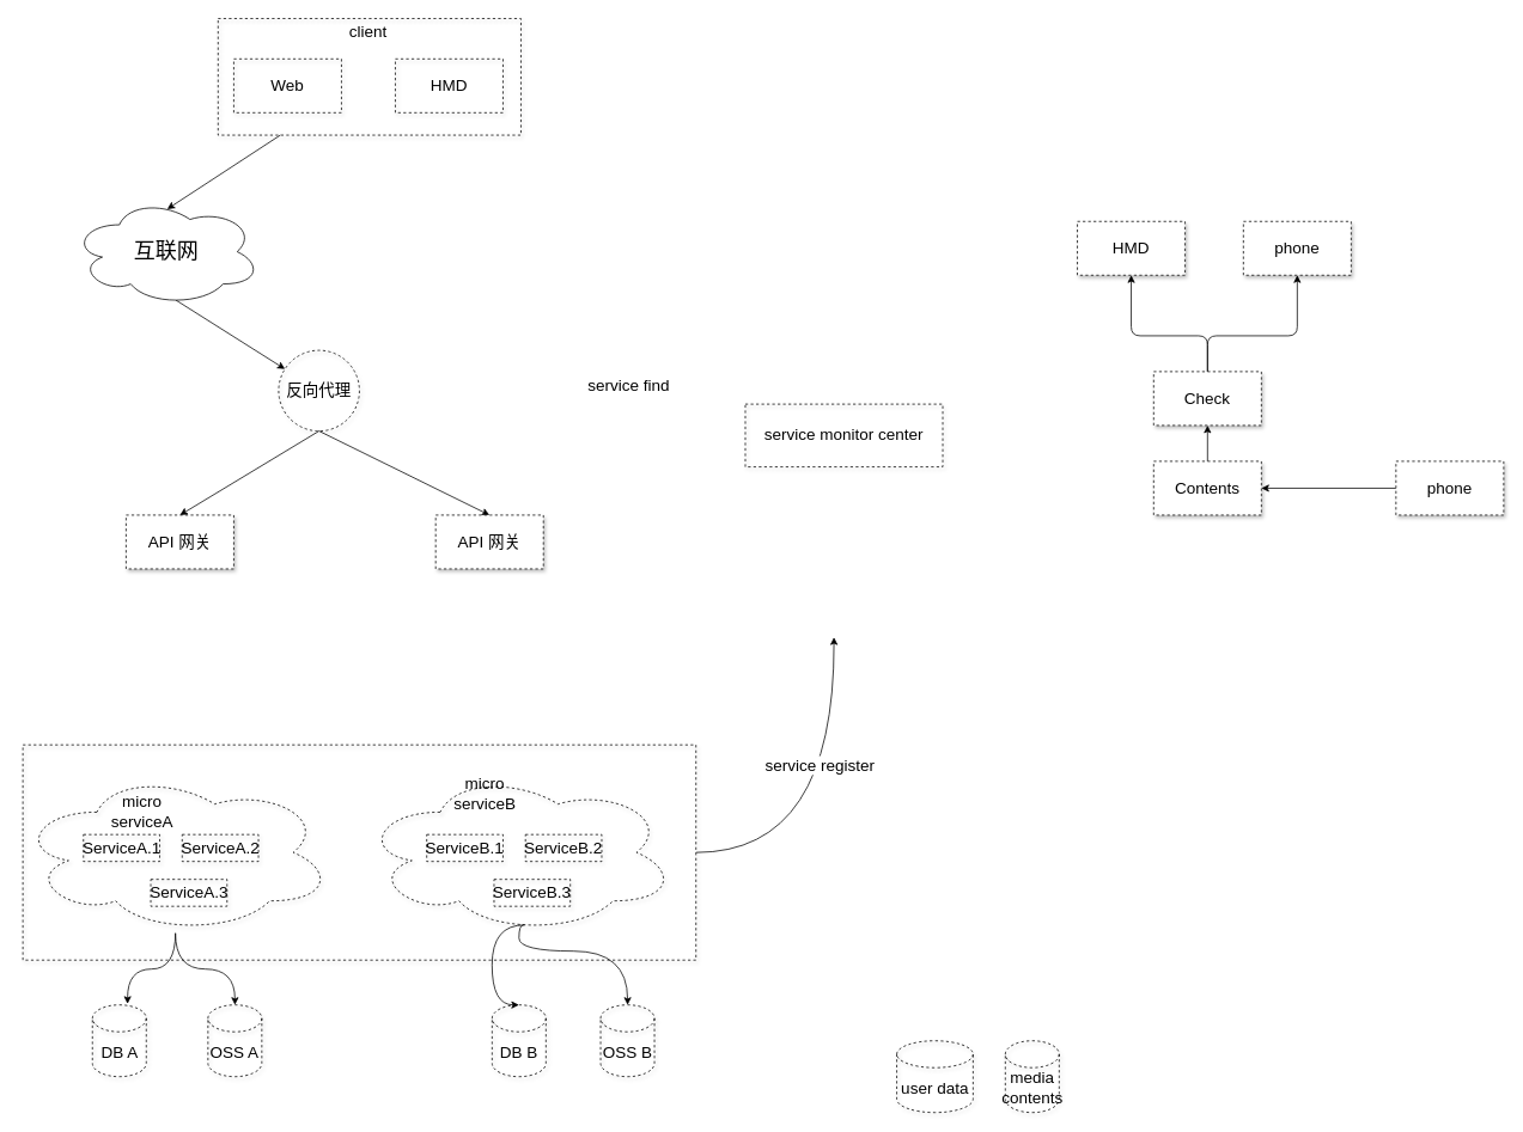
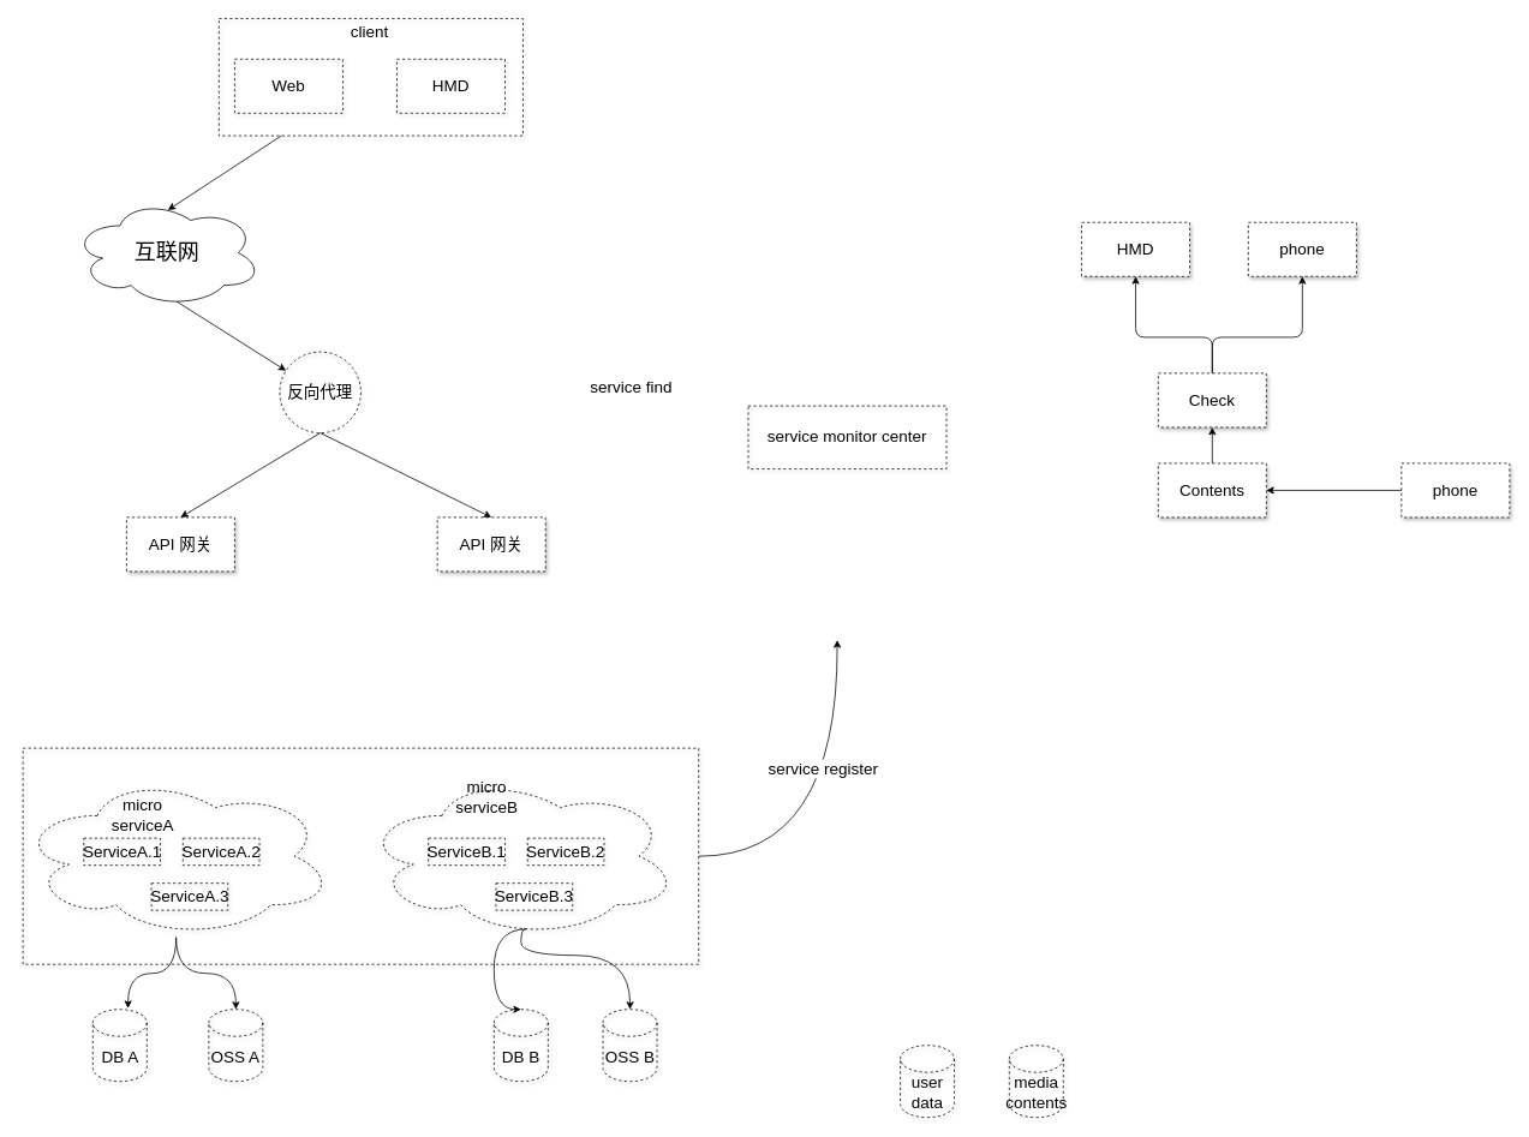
  <mxCell id="0" />
  <mxCell id="1" parent="0" />
  <mxCell id="2" value="" style="ellipse;shape=cloud;whiteSpace=wrap;html=1;shadow=1;dashed=1;strokeColor=default;fontSize=18;fillColor=none;" vertex="1" parent="1"><mxGeometry x="20" y="860" width="350" height="180" as="geometry" /></mxCell>
  <mxCell id="3" style="edgeStyle=orthogonalEdgeStyle;curved=1;html=1;fontSize=18;startArrow=none;startFill=0;endArrow=classic;endFill=1;entryX=0.5;entryY=1;entryDx=0;entryDy=0;" edge="1" parent="1" source="5"><mxGeometry relative="1" as="geometry"><mxPoint x="928.75" y="710" as="targetPoint" /></mxGeometry></mxCell>
  <mxCell id="4" value="service register" style="edgeLabel;html=1;align=center;verticalAlign=middle;resizable=0;points=[];fontSize=18;" vertex="1" connectable="0" parent="3"><mxGeometry x="0.283" y="17" relative="1" as="geometry"><mxPoint y="1" as="offset" /></mxGeometry></mxCell>
  <mxCell id="5" value="" style="rounded=0;whiteSpace=wrap;html=1;shadow=1;dashed=1;strokeColor=default;fontSize=18;fillColor=none;" vertex="1" parent="1"><mxGeometry x="25" y="830" width="750" height="240" as="geometry" /></mxCell>
  <mxCell id="6" style="edgeStyle=orthogonalEdgeStyle;curved=1;html=1;fontSize=18;exitX=0.519;exitY=0.949;exitDx=0;exitDy=0;exitPerimeter=0;entryX=0.5;entryY=0;entryDx=0;entryDy=0;entryPerimeter=0;" edge="1" parent="1" source="8" target="26"><mxGeometry relative="1" as="geometry"><Array as="points"><mxPoint x="547.75" y="1031" /><mxPoint x="547.75" y="1120" /></Array></mxGeometry></mxCell>
  <mxCell id="7" style="edgeStyle=orthogonalEdgeStyle;curved=1;html=1;fontSize=18;exitX=0.515;exitY=0.949;exitDx=0;exitDy=0;exitPerimeter=0;" edge="1" parent="1" source="8" target="28"><mxGeometry relative="1" as="geometry"><Array as="points"><mxPoint x="577.75" y="1031" /><mxPoint x="577.75" y="1060" /><mxPoint x="698.75" y="1060" /></Array></mxGeometry></mxCell>
  <mxCell id="8" value="" style="ellipse;shape=cloud;whiteSpace=wrap;html=1;shadow=1;dashed=1;strokeColor=default;fontSize=18;fillColor=none;" vertex="1" parent="1"><mxGeometry x="402.5" y="860" width="350" height="180" as="geometry" /></mxCell>
  <mxCell id="9" style="edgeStyle=none;sketch=0;html=1;entryX=0.504;entryY=0.104;entryDx=0;entryDy=0;entryPerimeter=0;fontSize=24;" edge="1" parent="1" source="10" target="45"><mxGeometry relative="1" as="geometry" /></mxCell>
  <mxCell id="10" value="" style="rounded=0;whiteSpace=wrap;html=1;shadow=1;dashed=1;strokeColor=default;fontSize=18;fillColor=none;" vertex="1" parent="1"><mxGeometry x="242.5" y="20" width="337.5" height="130" as="geometry" /></mxCell>
  <mxCell id="11" value="client" style="text;html=1;strokeColor=none;fillColor=none;align=center;verticalAlign=middle;whiteSpace=wrap;rounded=0;shadow=1;dashed=1;fontSize=18;" vertex="1" parent="1"><mxGeometry x="380" y="20" width="60" height="30" as="geometry" /></mxCell>
  <mxCell id="12" value="Web" style="rounded=0;whiteSpace=wrap;html=1;shadow=1;dashed=1;strokeColor=default;fontSize=18;fillColor=none;" vertex="1" parent="1"><mxGeometry x="260" y="65" width="120" height="60" as="geometry" /></mxCell>
  <mxCell id="13" value="HMD" style="rounded=0;whiteSpace=wrap;html=1;shadow=1;dashed=1;strokeColor=default;fontSize=18;fillColor=none;" vertex="1" parent="1"><mxGeometry x="440" y="65" width="120" height="60" as="geometry" /></mxCell>
  <mxCell id="14" style="html=1;fontSize=18;startArrow=none;startFill=0;endArrow=classic;endFill=1;exitX=0.55;exitY=0.95;exitDx=0;exitDy=0;exitPerimeter=0;" edge="1" parent="1" source="45" target="33"><mxGeometry relative="1" as="geometry"><mxPoint x="410" y="330" as="sourcePoint" /></mxGeometry></mxCell>
  <mxCell id="15" value="micro serviceA" style="text;html=1;strokeColor=none;fillColor=none;align=center;verticalAlign=middle;whiteSpace=wrap;rounded=0;shadow=1;dashed=1;fontSize=18;" vertex="1" parent="1"><mxGeometry x="102.5" y="890" width="110" height="30" as="geometry" /></mxCell>
  <mxCell id="16" style="edgeStyle=orthogonalEdgeStyle;html=1;entryX=0.652;entryY=-0.015;entryDx=0;entryDy=0;entryPerimeter=0;fontSize=18;curved=1;" edge="1" parent="1" source="2" target="25"><mxGeometry relative="1" as="geometry" /></mxCell>
  <mxCell id="17" style="edgeStyle=orthogonalEdgeStyle;curved=1;html=1;fontSize=18;" edge="1" parent="1" source="2" target="27"><mxGeometry relative="1" as="geometry" /></mxCell>
  <mxCell id="18" value="ServiceA.1" style="rounded=0;whiteSpace=wrap;html=1;shadow=1;dashed=1;strokeColor=default;fontSize=18;fillColor=none;" vertex="1" parent="1"><mxGeometry x="92.5" y="930" width="85" height="30" as="geometry" /></mxCell>
  <mxCell id="19" value="ServiceA.2" style="rounded=0;whiteSpace=wrap;html=1;shadow=1;dashed=1;strokeColor=default;fontSize=18;fillColor=none;" vertex="1" parent="1"><mxGeometry x="202.5" y="930" width="85" height="30" as="geometry" /></mxCell>
  <mxCell id="20" value="ServiceA.3" style="rounded=0;whiteSpace=wrap;html=1;shadow=1;dashed=1;strokeColor=default;fontSize=18;fillColor=none;" vertex="1" parent="1"><mxGeometry x="167.5" y="980" width="85" height="30" as="geometry" /></mxCell>
  <mxCell id="21" value="micro serviceB" style="text;html=1;strokeColor=none;fillColor=none;align=center;verticalAlign=middle;whiteSpace=wrap;rounded=0;shadow=1;dashed=1;fontSize=18;" vertex="1" parent="1"><mxGeometry x="485" y="870" width="110" height="30" as="geometry" /></mxCell>
  <mxCell id="22" value="ServiceB.1" style="rounded=0;whiteSpace=wrap;html=1;shadow=1;dashed=1;strokeColor=default;fontSize=18;fillColor=none;" vertex="1" parent="1"><mxGeometry x="475" y="930" width="85" height="30" as="geometry" /></mxCell>
  <mxCell id="23" value="ServiceB.2" style="rounded=0;whiteSpace=wrap;html=1;shadow=1;dashed=1;strokeColor=default;fontSize=18;fillColor=none;" vertex="1" parent="1"><mxGeometry x="585" y="930" width="85" height="30" as="geometry" /></mxCell>
  <mxCell id="24" value="ServiceB.3" style="rounded=0;whiteSpace=wrap;html=1;shadow=1;dashed=1;strokeColor=default;fontSize=18;fillColor=none;" vertex="1" parent="1"><mxGeometry x="550" y="980" width="85" height="30" as="geometry" /></mxCell>
  <mxCell id="25" value="DB A" style="shape=cylinder3;whiteSpace=wrap;html=1;boundedLbl=1;backgroundOutline=1;size=15;shadow=1;dashed=1;strokeColor=default;fontSize=18;fillColor=none;" vertex="1" parent="1"><mxGeometry x="102.5" y="1120" width="60" height="80" as="geometry" /></mxCell>
  <mxCell id="26" value="DB B" style="shape=cylinder3;whiteSpace=wrap;html=1;boundedLbl=1;backgroundOutline=1;size=15;shadow=1;dashed=1;strokeColor=default;fontSize=18;fillColor=none;" vertex="1" parent="1"><mxGeometry x="547.81" y="1120" width="60" height="80" as="geometry" /></mxCell>
  <mxCell id="27" value="OSS A" style="shape=cylinder3;whiteSpace=wrap;html=1;boundedLbl=1;backgroundOutline=1;size=15;shadow=1;dashed=1;strokeColor=default;fontSize=18;fillColor=none;" vertex="1" parent="1"><mxGeometry x="231.25" y="1120" width="60" height="80" as="geometry" /></mxCell>
  <mxCell id="28" value="OSS B" style="shape=cylinder3;whiteSpace=wrap;html=1;boundedLbl=1;backgroundOutline=1;size=15;shadow=1;dashed=1;strokeColor=default;fontSize=18;fillColor=none;" vertex="1" parent="1"><mxGeometry x="668.75" y="1120" width="60" height="80" as="geometry" /></mxCell>
  <mxCell id="29" value="service monitor center" style="rounded=0;whiteSpace=wrap;html=1;shadow=1;dashed=1;strokeColor=default;fontSize=18;fillColor=none;" vertex="1" parent="1"><mxGeometry x="830" y="450" width="220" height="70" as="geometry" /></mxCell>
  <mxCell id="30" value="service find" style="text;html=1;align=center;verticalAlign=middle;resizable=0;points=[];autosize=1;strokeColor=none;fillColor=none;fontSize=18;" vertex="1" parent="1"><mxGeometry x="645" y="410" width="110" height="40" as="geometry" /></mxCell>
  <mxCell id="31" style="edgeStyle=none;sketch=0;html=1;exitX=0.5;exitY=1;exitDx=0;exitDy=0;entryX=0.5;entryY=0;entryDx=0;entryDy=0;fontSize=24;" edge="1" parent="1" source="33" target="47"><mxGeometry relative="1" as="geometry" /></mxCell>
  <mxCell id="32" style="edgeStyle=none;sketch=0;html=1;exitX=0.5;exitY=1;exitDx=0;exitDy=0;entryX=0.5;entryY=0;entryDx=0;entryDy=0;fontSize=24;" edge="1" parent="1" source="33" target="46"><mxGeometry relative="1" as="geometry" /></mxCell>
  <mxCell id="33" value="反向代理" style="ellipse;whiteSpace=wrap;html=1;aspect=fixed;shadow=1;dashed=1;strokeColor=default;fontSize=18;fillColor=none;" vertex="1" parent="1"><mxGeometry x="310" y="390" width="90" height="90" as="geometry" /></mxCell>
  <mxCell id="34" value="HMD" style="rounded=0;whiteSpace=wrap;html=1;shadow=1;dashed=1;fontSize=18;" vertex="1" parent="1"><mxGeometry x="1200" y="246.25" width="120" height="60" as="geometry" /></mxCell>
  <mxCell id="35" value="phone" style="rounded=0;whiteSpace=wrap;html=1;shadow=1;dashed=1;fontSize=18;" vertex="1" parent="1"><mxGeometry x="1385" y="246.25" width="120" height="60" as="geometry" /></mxCell>
  <mxCell id="36" style="edgeStyle=orthogonalEdgeStyle;html=1;exitX=0;exitY=0.5;exitDx=0;exitDy=0;entryX=1;entryY=0.5;entryDx=0;entryDy=0;" edge="1" parent="1" source="37" target="39"><mxGeometry relative="1" as="geometry"><mxPoint x="1415" y="523.75" as="targetPoint" /></mxGeometry></mxCell>
  <mxCell id="37" value="phone" style="rounded=0;whiteSpace=wrap;html=1;shadow=1;dashed=1;fontSize=18;" vertex="1" parent="1"><mxGeometry x="1555" y="513.75" width="120" height="60" as="geometry" /></mxCell>
  <mxCell id="38" value="" style="edgeStyle=orthogonalEdgeStyle;html=1;" edge="1" parent="1" source="39" target="42"><mxGeometry relative="1" as="geometry" /></mxCell>
  <mxCell id="39" value="Contents" style="rounded=0;whiteSpace=wrap;html=1;shadow=1;dashed=1;fontSize=18;" vertex="1" parent="1"><mxGeometry x="1285" y="513.75" width="120" height="60" as="geometry" /></mxCell>
  <mxCell id="40" style="edgeStyle=orthogonalEdgeStyle;html=1;entryX=0.5;entryY=1;entryDx=0;entryDy=0;" edge="1" parent="1" source="42" target="34"><mxGeometry relative="1" as="geometry"><Array as="points"><mxPoint x="1345" y="373.75" /><mxPoint x="1260" y="373.75" /></Array></mxGeometry></mxCell>
  <mxCell id="41" style="edgeStyle=orthogonalEdgeStyle;html=1;exitX=0.5;exitY=0;exitDx=0;exitDy=0;entryX=0.5;entryY=1;entryDx=0;entryDy=0;" edge="1" parent="1" source="42" target="35"><mxGeometry relative="1" as="geometry"><Array as="points"><mxPoint x="1345" y="373.75" /><mxPoint x="1445" y="373.75" /></Array></mxGeometry></mxCell>
  <mxCell id="42" value="Check" style="rounded=0;whiteSpace=wrap;html=1;shadow=1;dashed=1;fontSize=18;" vertex="1" parent="1"><mxGeometry x="1285" y="413.75" width="120" height="60" as="geometry" /></mxCell>
  <mxCell id="43" value="media contents" style="shape=cylinder3;whiteSpace=wrap;html=1;boundedLbl=1;backgroundOutline=1;size=15;shadow=1;dashed=1;strokeColor=default;fontSize=18;fillColor=none;" vertex="1" parent="1"><mxGeometry x="1119.69" y="1160" width="60" height="80" as="geometry" /></mxCell>
- <mxCell id="44" value="user data" style="shape=cylinder3;whiteSpace=wrap;html=1;boundedLbl=1;backgroundOutline=1;size=15;shadow=1;dashed=1;strokeColor=default;fontSize=18;fillColor=none;" vertex="1" parent="1"><mxGeometry x="998.75" y="1160" width="85" height="80" as="geometry" /></mxCell>
+ <mxCell id="44" value="user data" style="shape=cylinder3;whiteSpace=wrap;html=1;boundedLbl=1;backgroundOutline=1;size=15;shadow=1;dashed=1;strokeColor=default;fontSize=18;fillColor=none;" vertex="1" parent="1"><mxGeometry x="998.75" y="1160" width="60" height="80" as="geometry" /></mxCell>
  <mxCell id="45" value="&lt;font style=&quot;font-size: 24px;&quot;&gt;互联网&lt;/font&gt;" style="ellipse;shape=cloud;whiteSpace=wrap;html=1;" vertex="1" parent="1"><mxGeometry x="80" y="220" width="210" height="120" as="geometry" /></mxCell>
  <mxCell id="46" value="API 网关" style="rounded=0;whiteSpace=wrap;html=1;shadow=1;dashed=1;fontSize=18;" vertex="1" parent="1"><mxGeometry x="485" y="573.75" width="120" height="60" as="geometry" /></mxCell>
  <mxCell id="47" value="API 网关" style="rounded=0;whiteSpace=wrap;html=1;shadow=1;dashed=1;fontSize=18;" vertex="1" parent="1"><mxGeometry x="140" y="573.75" width="120" height="60" as="geometry" /></mxCell>
